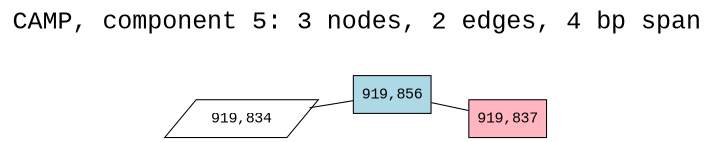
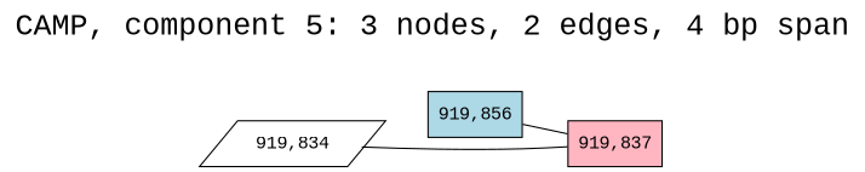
  graph {
    fontname="Liberation Mono"
    fontsize=24
    label="CAMP, component 5: 3 nodes, 2 edges, 4 bp span"
    labelloc=t
    rankdir=LR
    node [fontcolor="#000000" fontname="Liberation Mono" shape=box style=filled]
    edge [fontname="Liberation Mono"]
    "919,834" [fillcolor=white shape=parallelogram]
    n2 [fillcolor=lightblue label="919,856"]
    "919,837" [fillcolor=lightpink]
-   "919,834" -- n2
+   "919,834" -- "919,837"
    n2 -- "919,837"
  }
